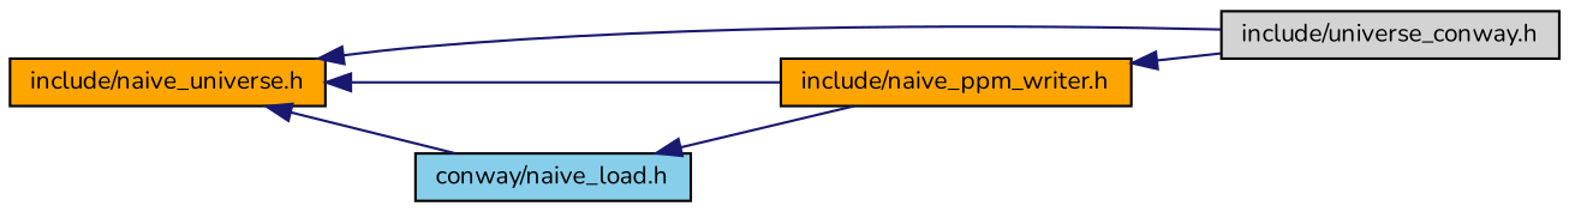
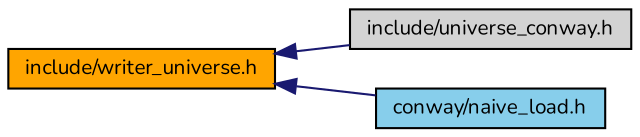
  digraph {
    fontname=Nunito
    rankdir=LR
    node [color=black fillcolor=orange fontname=Nunito fontsize=10 shape=record style=filled]
    edge [color=midnightblue dir=back fontname=Nunito fontsize=10 labelfontname=Helvetica labelfontsize=10 style=solid]
-   n1 [fontcolor=black height=0.2 label="include/naive_universe.h" width=0.4]
+   n1 [fontcolor=black height=0.2 label="include/writer_universe.h" width=0.4]
    n2 [fillcolor=lightgrey height=0.2 label="include/universe_conway.h" width=0.4]
-   n3 [height=0.2 label="include/naive_ppm_writer.h" width=0.4]
    n4 [fillcolor=skyblue height=0.2 label="conway/naive_load.h" width=0.4]
    n1 -> n2
-   n1 -> n3
    n1 -> n4
-   n3 -> n2
-   n4 -> n3
  }
